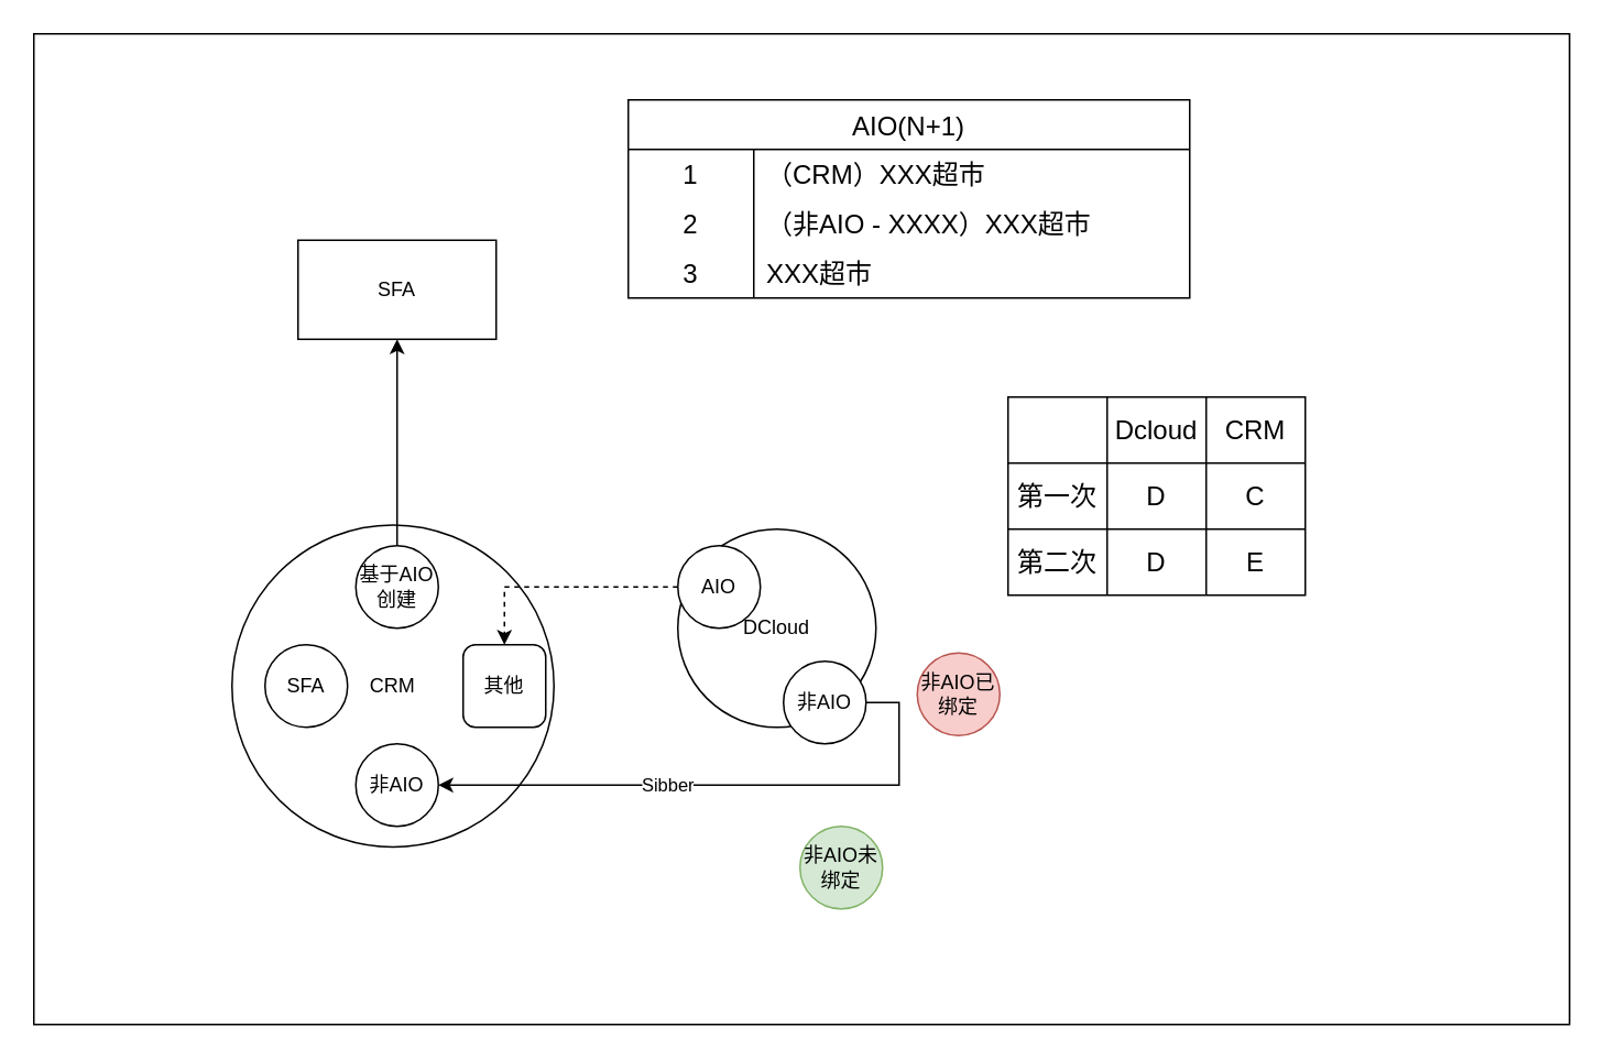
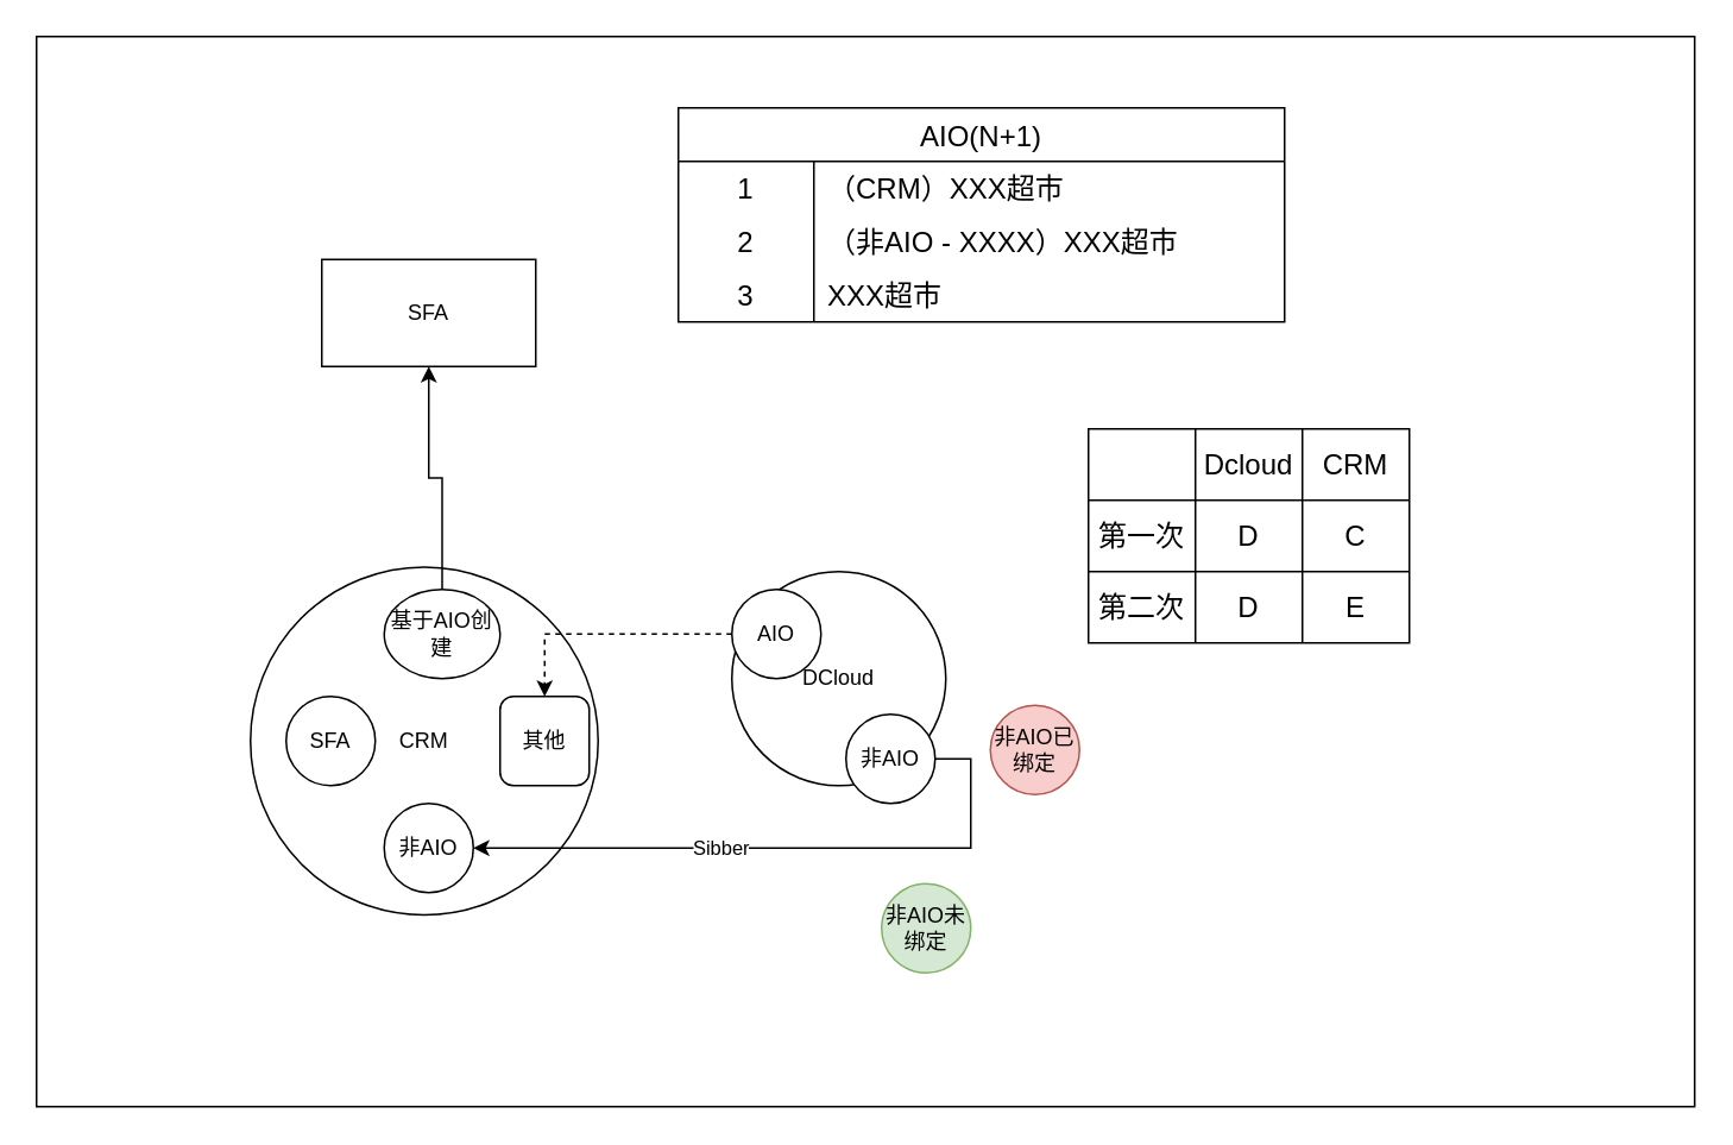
  <mxCell id="0" />
  <mxCell id="1" parent="0" />
  <mxCell id="2" value="" style="rounded=0;whiteSpace=wrap;html=1;" vertex="1" parent="1"><mxGeometry x="20" y="20" width="930" height="600" as="geometry" /></mxCell>
  <mxCell id="3" value="CRM" style="ellipse;whiteSpace=wrap;html=1;aspect=fixed;" vertex="1" parent="1"><mxGeometry x="140" y="317.5" width="195" height="195" as="geometry" /></mxCell>
  <mxCell id="4" value="DCloud" style="ellipse;whiteSpace=wrap;html=1;aspect=fixed;" vertex="1" parent="1"><mxGeometry x="410" y="320" width="120" height="120" as="geometry" /></mxCell>
  <mxCell id="5" value="" style="edgeStyle=orthogonalEdgeStyle;rounded=0;orthogonalLoop=1;jettySize=auto;html=1;" edge="1" parent="1" source="6" target="15"><mxGeometry relative="1" as="geometry" /></mxCell>
- <mxCell id="6" value="基于AIO创建" style="ellipse;whiteSpace=wrap;html=1;aspect=fixed;" vertex="1" parent="1"><mxGeometry x="215" y="330" width="50" height="50" as="geometry" /></mxCell>
+ <mxCell id="6" value="基于AIO创建" style="ellipse;whiteSpace=wrap;html=1;aspect=fixed;" vertex="1" parent="1"><mxGeometry x="215" y="330" width="65" height="50" as="geometry" /></mxCell>
  <mxCell id="7" style="edgeStyle=orthogonalEdgeStyle;rounded=0;orthogonalLoop=1;jettySize=auto;html=1;exitX=1;exitY=0.5;exitDx=0;exitDy=0;entryX=1;entryY=0.5;entryDx=0;entryDy=0;" edge="1" parent="1" source="9" target="14"><mxGeometry relative="1" as="geometry"><mxPoint x="590" y="425.2" as="targetPoint" /></mxGeometry></mxCell>
  <mxCell id="8" value="Sibber" style="edgeLabel;html=1;align=center;verticalAlign=middle;resizable=0;points=[];" vertex="1" connectable="0" parent="7"><mxGeometry x="0.207" y="-1" relative="1" as="geometry"><mxPoint as="offset" /></mxGeometry></mxCell>
  <mxCell id="9" value="非AIO" style="ellipse;whiteSpace=wrap;html=1;aspect=fixed;" vertex="1" parent="1"><mxGeometry x="474" y="400" width="50" height="50" as="geometry" /></mxCell>
  <mxCell id="10" value="SFA" style="ellipse;whiteSpace=wrap;html=1;aspect=fixed;" vertex="1" parent="1"><mxGeometry x="160" y="390" width="50" height="50" as="geometry" /></mxCell>
  <mxCell id="11" value="其他" style="whiteSpace=wrap;html=1;aspect=fixed;rounded=1;" vertex="1" parent="1"><mxGeometry x="280" y="390" width="50" height="50" as="geometry" /></mxCell>
  <mxCell id="12" style="edgeStyle=orthogonalEdgeStyle;rounded=0;orthogonalLoop=1;jettySize=auto;html=1;dashed=1;" edge="1" parent="1" source="13" target="11"><mxGeometry relative="1" as="geometry" /></mxCell>
  <mxCell id="13" value="AIO" style="ellipse;whiteSpace=wrap;html=1;aspect=fixed;" vertex="1" parent="1"><mxGeometry x="410" y="330" width="50" height="50" as="geometry" /></mxCell>
  <mxCell id="14" value="非AIO" style="ellipse;whiteSpace=wrap;html=1;aspect=fixed;" vertex="1" parent="1"><mxGeometry x="215" y="450" width="50" height="50" as="geometry" /></mxCell>
  <mxCell id="15" value="SFA" style="whiteSpace=wrap;html=1;" vertex="1" parent="1"><mxGeometry x="180" y="145" width="120" height="60" as="geometry" /></mxCell>
- <mxCell id="16" value="非AIO未绑定" style="ellipse;whiteSpace=wrap;html=1;aspect=fixed;fillColor=#d5e8d4;strokeColor=#82b366;" vertex="1" parent="1"><mxGeometry x="484" y="500" width="50" height="50" as="geometry" /></mxCell>
+ <mxCell id="16" value="非AIO未绑定" style="ellipse;whiteSpace=wrap;html=1;aspect=fixed;fillColor=#d5e8d4;strokeColor=#82b366;" vertex="1" parent="1"><mxGeometry x="494" y="495" width="50" height="50" as="geometry" /></mxCell>
  <mxCell id="17" value="非AIO已绑定" style="ellipse;whiteSpace=wrap;html=1;aspect=fixed;fillColor=#f8cecc;strokeColor=#b85450;" vertex="1" parent="1"><mxGeometry x="555" y="395" width="50" height="50" as="geometry" /></mxCell>
  <mxCell id="18" value="" style="shape=table;startSize=0;container=1;collapsible=0;childLayout=tableLayout;fontSize=16;" vertex="1" parent="1"><mxGeometry x="610" y="240" width="180" height="120" as="geometry" /></mxCell>
  <mxCell id="19" value="" style="shape=tableRow;horizontal=0;startSize=0;swimlaneHead=0;swimlaneBody=0;strokeColor=inherit;top=0;left=0;bottom=0;right=0;collapsible=0;dropTarget=0;fillColor=none;points=[[0,0.5],[1,0.5]];portConstraint=eastwest;fontSize=16;" vertex="1" parent="18"><mxGeometry width="180" height="40" as="geometry" /></mxCell>
  <mxCell id="20" value="" style="shape=partialRectangle;html=1;whiteSpace=wrap;connectable=0;strokeColor=inherit;overflow=hidden;fillColor=none;top=0;left=0;bottom=0;right=0;pointerEvents=1;fontSize=16;" vertex="1" parent="19"><mxGeometry width="60" height="40" as="geometry"><mxRectangle width="60" height="40" as="alternateBounds" /></mxGeometry></mxCell>
  <mxCell id="21" value="Dcloud" style="shape=partialRectangle;html=1;whiteSpace=wrap;connectable=0;strokeColor=inherit;overflow=hidden;fillColor=none;top=0;left=0;bottom=0;right=0;pointerEvents=1;fontSize=16;" vertex="1" parent="19"><mxGeometry x="60" width="60" height="40" as="geometry"><mxRectangle width="60" height="40" as="alternateBounds" /></mxGeometry></mxCell>
  <mxCell id="22" value="CRM" style="shape=partialRectangle;html=1;whiteSpace=wrap;connectable=0;strokeColor=inherit;overflow=hidden;fillColor=none;top=0;left=0;bottom=0;right=0;pointerEvents=1;fontSize=16;" vertex="1" parent="19"><mxGeometry x="120" width="60" height="40" as="geometry"><mxRectangle width="60" height="40" as="alternateBounds" /></mxGeometry></mxCell>
  <mxCell id="23" value="" style="shape=tableRow;horizontal=0;startSize=0;swimlaneHead=0;swimlaneBody=0;strokeColor=inherit;top=0;left=0;bottom=0;right=0;collapsible=0;dropTarget=0;fillColor=none;points=[[0,0.5],[1,0.5]];portConstraint=eastwest;fontSize=16;" vertex="1" parent="18"><mxGeometry y="40" width="180" height="40" as="geometry" /></mxCell>
  <mxCell id="24" value="第一次" style="shape=partialRectangle;html=1;whiteSpace=wrap;connectable=0;strokeColor=inherit;overflow=hidden;fillColor=none;top=0;left=0;bottom=0;right=0;pointerEvents=1;fontSize=16;" vertex="1" parent="23"><mxGeometry width="60" height="40" as="geometry"><mxRectangle width="60" height="40" as="alternateBounds" /></mxGeometry></mxCell>
  <mxCell id="25" value="D" style="shape=partialRectangle;html=1;whiteSpace=wrap;connectable=0;strokeColor=inherit;overflow=hidden;fillColor=none;top=0;left=0;bottom=0;right=0;pointerEvents=1;fontSize=16;" vertex="1" parent="23"><mxGeometry x="60" width="60" height="40" as="geometry"><mxRectangle width="60" height="40" as="alternateBounds" /></mxGeometry></mxCell>
  <mxCell id="26" value="C" style="shape=partialRectangle;html=1;whiteSpace=wrap;connectable=0;strokeColor=inherit;overflow=hidden;fillColor=none;top=0;left=0;bottom=0;right=0;pointerEvents=1;fontSize=16;" vertex="1" parent="23"><mxGeometry x="120" width="60" height="40" as="geometry"><mxRectangle width="60" height="40" as="alternateBounds" /></mxGeometry></mxCell>
  <mxCell id="27" value="" style="shape=tableRow;horizontal=0;startSize=0;swimlaneHead=0;swimlaneBody=0;strokeColor=inherit;top=0;left=0;bottom=0;right=0;collapsible=0;dropTarget=0;fillColor=none;points=[[0,0.5],[1,0.5]];portConstraint=eastwest;fontSize=16;" vertex="1" parent="18"><mxGeometry y="80" width="180" height="40" as="geometry" /></mxCell>
  <mxCell id="28" value="第二次" style="shape=partialRectangle;html=1;whiteSpace=wrap;connectable=0;strokeColor=inherit;overflow=hidden;fillColor=none;top=0;left=0;bottom=0;right=0;pointerEvents=1;fontSize=16;" vertex="1" parent="27"><mxGeometry width="60" height="40" as="geometry"><mxRectangle width="60" height="40" as="alternateBounds" /></mxGeometry></mxCell>
  <mxCell id="29" value="D" style="shape=partialRectangle;html=1;whiteSpace=wrap;connectable=0;strokeColor=inherit;overflow=hidden;fillColor=none;top=0;left=0;bottom=0;right=0;pointerEvents=1;fontSize=16;" vertex="1" parent="27"><mxGeometry x="60" width="60" height="40" as="geometry"><mxRectangle width="60" height="40" as="alternateBounds" /></mxGeometry></mxCell>
  <mxCell id="30" value="E" style="shape=partialRectangle;html=1;whiteSpace=wrap;connectable=0;strokeColor=inherit;overflow=hidden;fillColor=none;top=0;left=0;bottom=0;right=0;pointerEvents=1;fontSize=16;" vertex="1" parent="27"><mxGeometry x="120" width="60" height="40" as="geometry"><mxRectangle width="60" height="40" as="alternateBounds" /></mxGeometry></mxCell>
  <mxCell id="31" value="AIO(N+1)" style="shape=table;startSize=30;container=1;collapsible=0;childLayout=tableLayout;fixedRows=1;rowLines=0;fontStyle=0;strokeColor=default;fontSize=16;" vertex="1" parent="1"><mxGeometry x="380" y="60" width="340" height="120" as="geometry" /></mxCell>
  <mxCell id="32" value="" style="shape=tableRow;horizontal=0;startSize=0;swimlaneHead=0;swimlaneBody=0;top=0;left=0;bottom=0;right=0;collapsible=0;dropTarget=0;fillColor=none;points=[[0,0.5],[1,0.5]];portConstraint=eastwest;strokeColor=inherit;fontSize=16;" vertex="1" parent="31"><mxGeometry y="30" width="340" height="30" as="geometry" /></mxCell>
  <mxCell id="33" value="1" style="shape=partialRectangle;html=1;whiteSpace=wrap;connectable=0;fillColor=none;top=0;left=0;bottom=0;right=0;overflow=hidden;pointerEvents=1;strokeColor=inherit;fontSize=16;" vertex="1" parent="32"><mxGeometry width="76" height="30" as="geometry"><mxRectangle width="76" height="30" as="alternateBounds" /></mxGeometry></mxCell>
  <mxCell id="34" value="（CRM）XXX超市" style="shape=partialRectangle;html=1;whiteSpace=wrap;connectable=0;fillColor=none;top=0;left=0;bottom=0;right=0;align=left;spacingLeft=6;overflow=hidden;strokeColor=inherit;fontSize=16;" vertex="1" parent="32"><mxGeometry x="76" width="264" height="30" as="geometry"><mxRectangle width="264" height="30" as="alternateBounds" /></mxGeometry></mxCell>
  <mxCell id="35" value="" style="shape=tableRow;horizontal=0;startSize=0;swimlaneHead=0;swimlaneBody=0;top=0;left=0;bottom=0;right=0;collapsible=0;dropTarget=0;fillColor=none;points=[[0,0.5],[1,0.5]];portConstraint=eastwest;strokeColor=inherit;fontSize=16;" vertex="1" parent="31"><mxGeometry y="60" width="340" height="30" as="geometry" /></mxCell>
  <mxCell id="36" value="2" style="shape=partialRectangle;html=1;whiteSpace=wrap;connectable=0;fillColor=none;top=0;left=0;bottom=0;right=0;overflow=hidden;strokeColor=inherit;fontSize=16;" vertex="1" parent="35"><mxGeometry width="76" height="30" as="geometry"><mxRectangle width="76" height="30" as="alternateBounds" /></mxGeometry></mxCell>
  <mxCell id="37" value="（非AIO - XXXX）XXX超市" style="shape=partialRectangle;html=1;whiteSpace=wrap;connectable=0;fillColor=none;top=0;left=0;bottom=0;right=0;align=left;spacingLeft=6;overflow=hidden;strokeColor=inherit;fontSize=16;" vertex="1" parent="35"><mxGeometry x="76" width="264" height="30" as="geometry"><mxRectangle width="264" height="30" as="alternateBounds" /></mxGeometry></mxCell>
  <mxCell id="38" value="" style="shape=tableRow;horizontal=0;startSize=0;swimlaneHead=0;swimlaneBody=0;top=0;left=0;bottom=0;right=0;collapsible=0;dropTarget=0;fillColor=none;points=[[0,0.5],[1,0.5]];portConstraint=eastwest;strokeColor=inherit;fontSize=16;" vertex="1" parent="31"><mxGeometry y="90" width="340" height="30" as="geometry" /></mxCell>
  <mxCell id="39" value="3" style="shape=partialRectangle;html=1;whiteSpace=wrap;connectable=0;fillColor=none;top=0;left=0;bottom=0;right=0;overflow=hidden;strokeColor=inherit;fontSize=16;" vertex="1" parent="38"><mxGeometry width="76" height="30" as="geometry"><mxRectangle width="76" height="30" as="alternateBounds" /></mxGeometry></mxCell>
  <mxCell id="40" value="XXX超市" style="shape=partialRectangle;html=1;whiteSpace=wrap;connectable=0;fillColor=none;top=0;left=0;bottom=0;right=0;align=left;spacingLeft=6;overflow=hidden;strokeColor=inherit;fontSize=16;" vertex="1" parent="38"><mxGeometry x="76" width="264" height="30" as="geometry"><mxRectangle width="264" height="30" as="alternateBounds" /></mxGeometry></mxCell>
